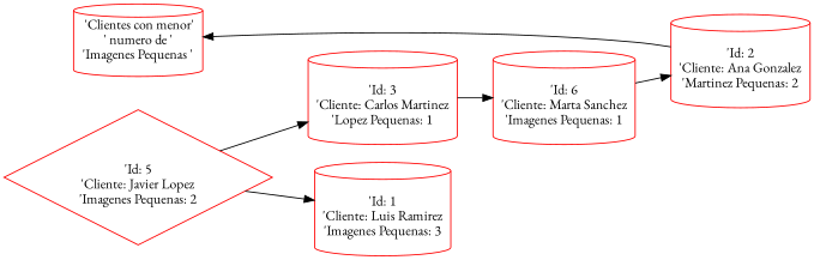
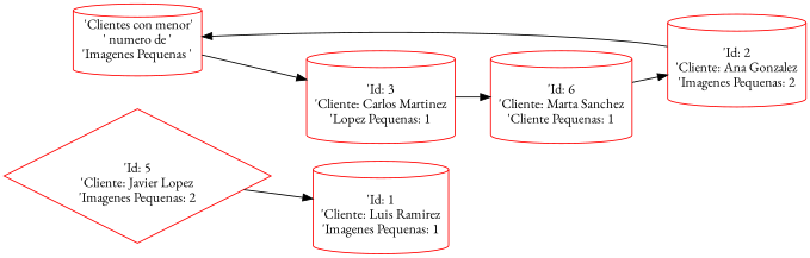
  digraph {
    fontname="EB Garamond"
    rankdir=LR
    node [color=red fontname="EB Garamond" shape=cylinder]
    edge [dir=forward fontname="EB Garamond"]
    n1 [label=" 'Clientes con menor'\n' numero de '\n'Imagenes Pequenas '"]
    n2 [label=" \n'Id: 3\n'Cliente: Carlos Martinez\n'Lopez Pequenas: 1"]
-   n3 [label=" \n'Id: 6\n'Cliente: Marta Sanchez\n'Imagenes Pequenas: 1"]
-   n4 [label=" \n'Id: 2\n'Cliente: Ana Gonzalez\n'Martinez Pequenas: 2"]
+   n3 [label=" \n'Id: 6\n'Cliente: Marta Sanchez\n'Cliente Pequenas: 1"]
+   n4 [label=" \n'Id: 2\n'Cliente: Ana Gonzalez\n'Imagenes Pequenas: 2"]
    n5 [label=" \n'Id: 5\n'Cliente: Javier Lopez\n'Imagenes Pequenas: 2" shape=diamond]
-   n6 [label=" \n'Id: 1\n'Cliente: Luis Ramirez\n'Imagenes Pequenas: 3"]
-   n5 -> n2
+   n6 [label=" \n'Id: 1\n'Cliente: Luis Ramirez\n'Imagenes Pequenas: 1"]
+   n1 -> n2
    n2 -> n3
    n3 -> n4
    n4 -> n1
    n5 -> n6
  }
